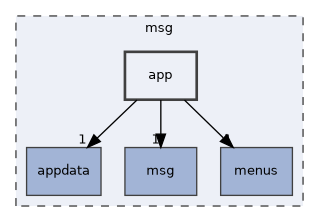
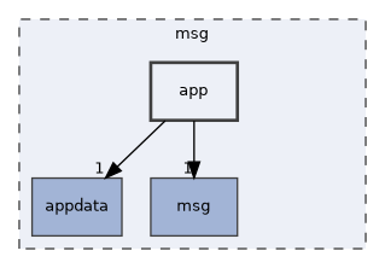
  digraph {
    compound=true
    node [color=grey25 fillcolor="#a2b4d6" fontname=Helvetica fontsize=10 shape=box style="filled,"]
    edge [fontname=Helvetica fontsize=10 headlabel=1 labeldistance=1.5 labelfontname=Helvetica labelfontsize=10]
    n1 [label=appdata]
    n2 [label=msg]
-   n3 [label=menus]
    n4 [fillcolor="#edf0f7" label=app style="filled,bold,"]
    subgraph cluster_1 {
      bgcolor="#edf0f7"
      fontname=Helvetica
      fontsize=10
      label=msg
      pencolor=grey25
      style="filled,dashed,"
      n1
      n2
-     n3
      n4
    }
    n4 -> n1
    n4 -> n2
-   n4 -> n3
  }
